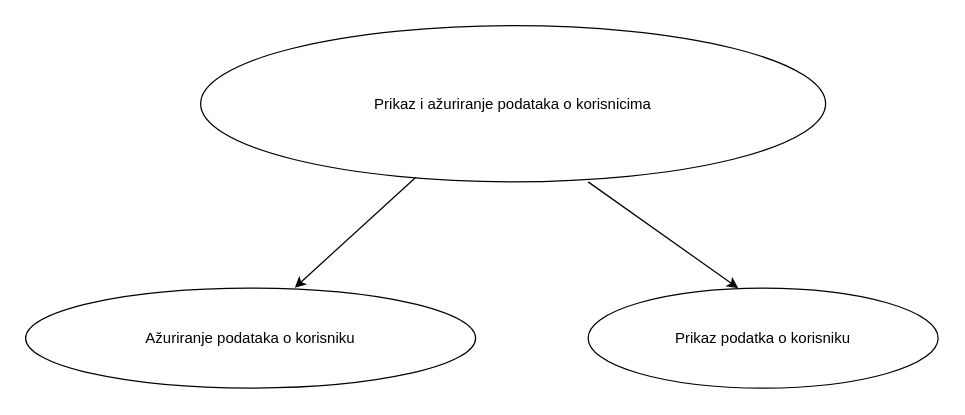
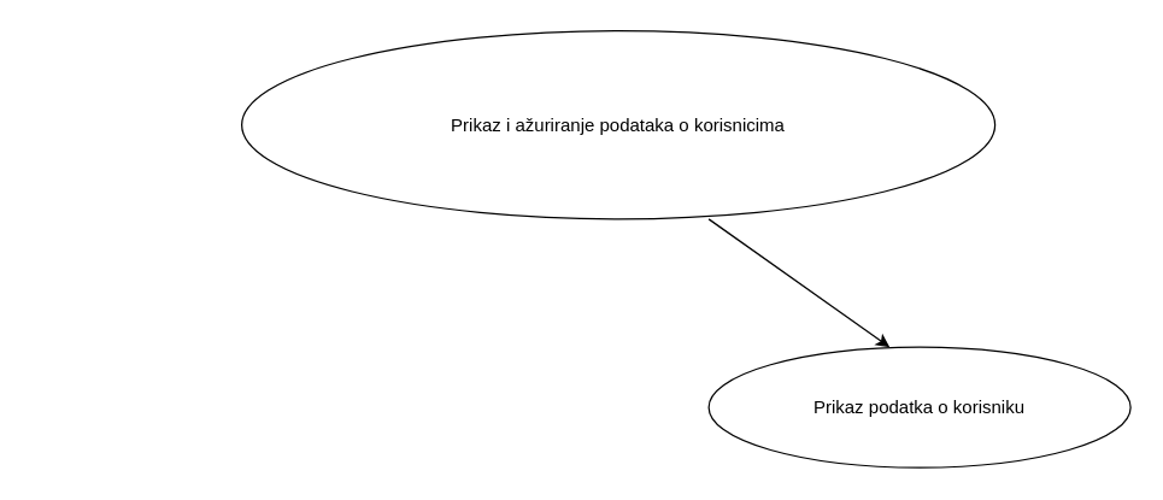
  <mxCell id="0" />
  <mxCell id="1" parent="0" />
  <mxCell id="2" value="Prikaz i ažuriranje podataka o korisnicima" style="ellipse;whiteSpace=wrap;html=1;" parent="1" vertex="1"><mxGeometry x="160" y="20" width="500" height="125" as="geometry" /></mxCell>
- <mxCell id="3" value="Ažuriranje podataka o korisniku" style="ellipse;whiteSpace=wrap;html=1;" parent="1" vertex="1"><mxGeometry x="20" y="230" width="360" height="80" as="geometry" /></mxCell>
- <mxCell id="4" value="" style="endArrow=classic;html=1;rounded=0;entryX=0.598;entryY=-0.003;entryDx=0;entryDy=0;entryPerimeter=0;exitX=0.344;exitY=0.972;exitDx=0;exitDy=0;exitPerimeter=0;" parent="1" source="2" target="3" edge="1"><mxGeometry width="50" height="50" relative="1" as="geometry"><mxPoint x="400" y="270" as="sourcePoint" /><mxPoint x="450" y="220" as="targetPoint" /></mxGeometry></mxCell>
  <mxCell id="5" value="" style="endArrow=classic;html=1;rounded=0;exitX=0.62;exitY=1;exitDx=0;exitDy=0;exitPerimeter=0;" parent="1" source="2" edge="1"><mxGeometry width="50" height="50" relative="1" as="geometry"><mxPoint x="400" y="270" as="sourcePoint" /><mxPoint x="590" y="230" as="targetPoint" /></mxGeometry></mxCell>
  <mxCell id="6" value="&lt;font color=&quot;#000000&quot;&gt;Prikaz podatka o korisniku&lt;/font&gt;" style="ellipse;whiteSpace=wrap;html=1;" parent="1" vertex="1"><mxGeometry x="470" y="230" width="280" height="80" as="geometry" /></mxCell>
